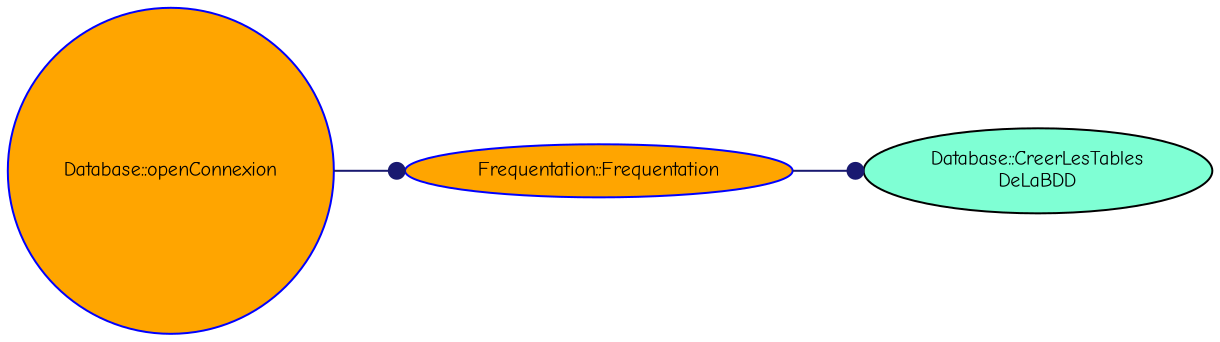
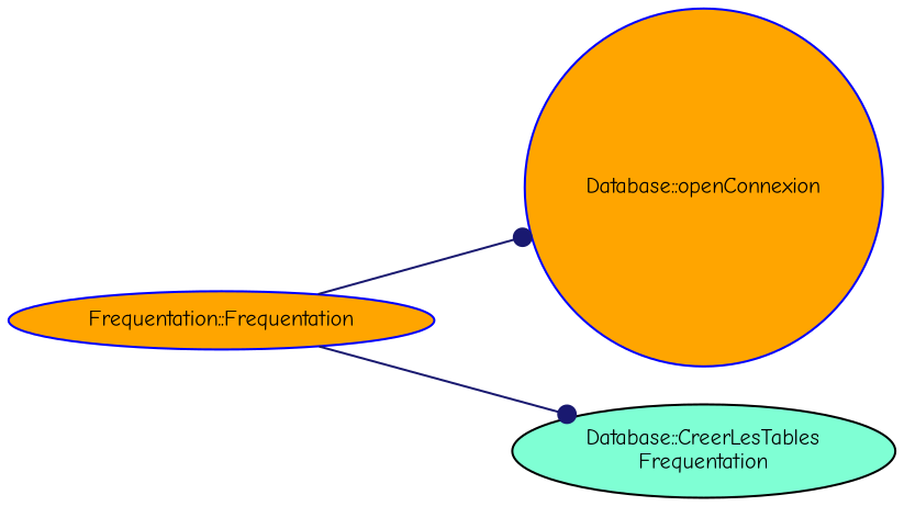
  digraph {
    fontname="Comic Neue"
    rankdir=LR
    node [color=blue fillcolor=orange fontname="Comic Neue" fontsize=10 shape=ellipse style=filled]
    edge [arrowhead=dot color=midnightblue fontname="Comic Neue" fontsize=10 labelfontname=Helvetica labelfontsize=10 style=solid]
    n1 [fontcolor=black height=0.2 label="Frequentation::Frequentation" width=0.4]
    n2 [height=0.2 label="Database::openConnexion" shape=circle width=0.4]
-   n3 [color=black fillcolor=aquamarine height=0.2 label="Database::CreerLesTables\lDeLaBDD" width=0.4]
-   n2 -> n1
+   n3 [color=black fillcolor=aquamarine height=0.2 label="Database::CreerLesTables\lFrequentation" width=0.4]
+   n1 -> n2
    n1 -> n3
  }
